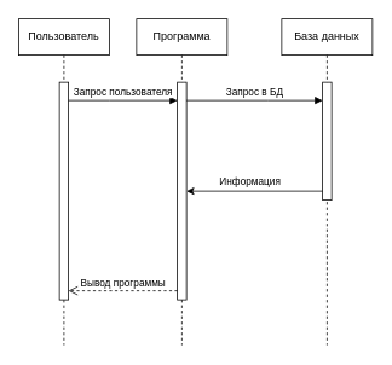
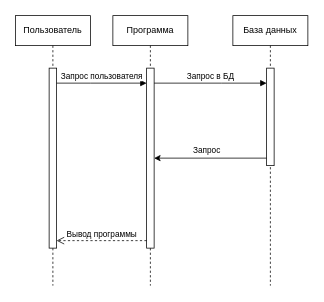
  <mxCell id="0" />
  <mxCell id="1" parent="0" />
  <mxCell id="2" value="Пользователь" style="shape=umlLifeline;perimeter=lifelinePerimeter;whiteSpace=wrap;html=1;container=0;dropTarget=0;collapsible=0;recursiveResize=0;outlineConnect=0;portConstraint=eastwest;newEdgeStyle={&quot;edgeStyle&quot;:&quot;elbowEdgeStyle&quot;,&quot;elbow&quot;:&quot;vertical&quot;,&quot;curved&quot;:0,&quot;rounded&quot;:0};" parent="1" vertex="1"><mxGeometry x="20" y="20" width="100" height="360" as="geometry" /></mxCell>
  <mxCell id="3" value="" style="html=1;points=[];perimeter=orthogonalPerimeter;outlineConnect=0;targetShapes=umlLifeline;portConstraint=eastwest;newEdgeStyle={&quot;edgeStyle&quot;:&quot;elbowEdgeStyle&quot;,&quot;elbow&quot;:&quot;vertical&quot;,&quot;curved&quot;:0,&quot;rounded&quot;:0};" parent="2" vertex="1"><mxGeometry x="45" y="70" width="10" height="240" as="geometry" /></mxCell>
  <mxCell id="4" value="Программа" style="shape=umlLifeline;perimeter=lifelinePerimeter;whiteSpace=wrap;html=1;container=0;dropTarget=0;collapsible=0;recursiveResize=0;outlineConnect=0;portConstraint=eastwest;newEdgeStyle={&quot;edgeStyle&quot;:&quot;elbowEdgeStyle&quot;,&quot;elbow&quot;:&quot;vertical&quot;,&quot;curved&quot;:0,&quot;rounded&quot;:0};" parent="1" vertex="1"><mxGeometry x="150" y="20" width="100" height="360" as="geometry" /></mxCell>
  <mxCell id="5" value="" style="html=1;points=[];perimeter=orthogonalPerimeter;outlineConnect=0;targetShapes=umlLifeline;portConstraint=eastwest;newEdgeStyle={&quot;edgeStyle&quot;:&quot;elbowEdgeStyle&quot;,&quot;elbow&quot;:&quot;vertical&quot;,&quot;curved&quot;:0,&quot;rounded&quot;:0};" parent="4" vertex="1"><mxGeometry x="45" y="70" width="10" height="240" as="geometry" /></mxCell>
  <mxCell id="6" value="Запрос пользователя" style="html=1;verticalAlign=bottom;endArrow=block;edgeStyle=elbowEdgeStyle;elbow=vertical;curved=0;rounded=0;" parent="1" edge="1" source="3"><mxGeometry x="-0.002" relative="1" as="geometry"><mxPoint x="50" y="110" as="sourcePoint" /><Array as="points"><mxPoint x="120" y="110" /></Array><mxPoint as="offset" /><mxPoint x="195" y="110" as="targetPoint" /></mxGeometry></mxCell>
  <mxCell id="7" value="Вывод программы" style="html=1;verticalAlign=bottom;endArrow=open;dashed=1;endSize=8;edgeStyle=elbowEdgeStyle;elbow=vertical;curved=0;rounded=0;" parent="1" source="5" target="3" edge="1"><mxGeometry relative="1" as="geometry"><mxPoint x="125" y="245" as="targetPoint" /><Array as="points"><mxPoint x="120" y="320" /></Array></mxGeometry></mxCell>
  <mxCell id="8" value="База данных" style="shape=umlLifeline;perimeter=lifelinePerimeter;whiteSpace=wrap;html=1;container=0;dropTarget=0;collapsible=0;recursiveResize=0;outlineConnect=0;portConstraint=eastwest;newEdgeStyle={&quot;edgeStyle&quot;:&quot;elbowEdgeStyle&quot;,&quot;elbow&quot;:&quot;vertical&quot;,&quot;curved&quot;:0,&quot;rounded&quot;:0};" parent="1" vertex="1"><mxGeometry x="310" y="20" width="100" height="360" as="geometry" /></mxCell>
  <mxCell id="9" value="" style="html=1;points=[];perimeter=orthogonalPerimeter;outlineConnect=0;targetShapes=umlLifeline;portConstraint=eastwest;newEdgeStyle={&quot;edgeStyle&quot;:&quot;elbowEdgeStyle&quot;,&quot;elbow&quot;:&quot;vertical&quot;,&quot;curved&quot;:0,&quot;rounded&quot;:0};" parent="8" vertex="1"><mxGeometry x="45" y="70" width="10" height="130" as="geometry" /></mxCell>
  <mxCell id="10" value="" style="endArrow=classic;html=1;rounded=0;" parent="1" source="9" edge="1"><mxGeometry width="50" height="50" relative="1" as="geometry"><mxPoint x="350" y="210" as="sourcePoint" /><mxPoint x="205" y="210" as="targetPoint" /></mxGeometry></mxCell>
- <mxCell id="11" value="Информация" style="text;html=1;align=center;verticalAlign=middle;resizable=0;points=[];autosize=1;strokeColor=none;fillColor=none;fontSize=11;" parent="1" vertex="1"><mxGeometry x="230" y="185" width="90" height="30" as="geometry" /></mxCell>
+ <mxCell id="11" value="Запрос" style="text;html=1;align=center;verticalAlign=middle;resizable=0;points=[];autosize=1;strokeColor=none;fillColor=none;fontSize=11;" parent="1" vertex="1"><mxGeometry x="230" y="185" width="90" height="30" as="geometry" /></mxCell>
  <mxCell id="12" value="Запрос в БД" style="html=1;verticalAlign=bottom;endArrow=block;edgeStyle=elbowEdgeStyle;elbow=vertical;curved=0;rounded=0;" parent="1" source="5" target="9" edge="1"><mxGeometry x="-0.002" relative="1" as="geometry"><mxPoint x="230" y="110" as="sourcePoint" /><Array as="points"><mxPoint x="295" y="110" /></Array><mxPoint as="offset" /><mxPoint x="370" y="110" as="targetPoint" /></mxGeometry></mxCell>
